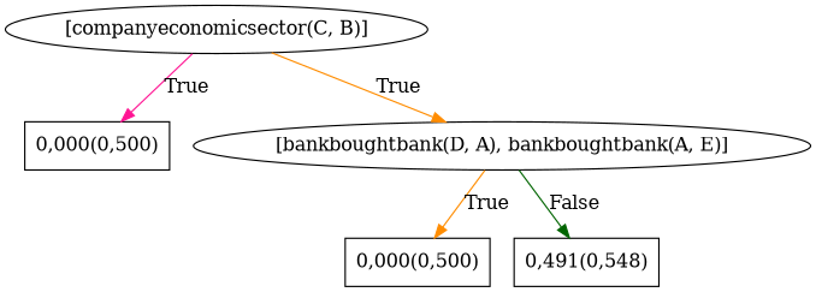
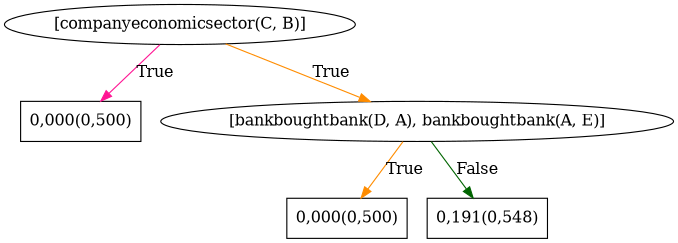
  digraph {
    node [shape=box]
    edge [color=darkorange]
    n1 [label="[companyeconomicsector(C, B)]" shape=""]
    n2 [label="0,000(0,500)"]
    n3 [label="[bankboughtbank(D, A), bankboughtbank(A, E)]" shape=""]
    n4 [label="0,000(0,500)"]
-   n5 [label="0,491(0,548)"]
+   n5 [label="0,191(0,548)"]
    n1 -> n2 [color=deeppink label=True]
    n1 -> n3 [label=True]
    n3 -> n4 [label=True]
    n3 -> n5 [color=darkgreen label=False]
  }
